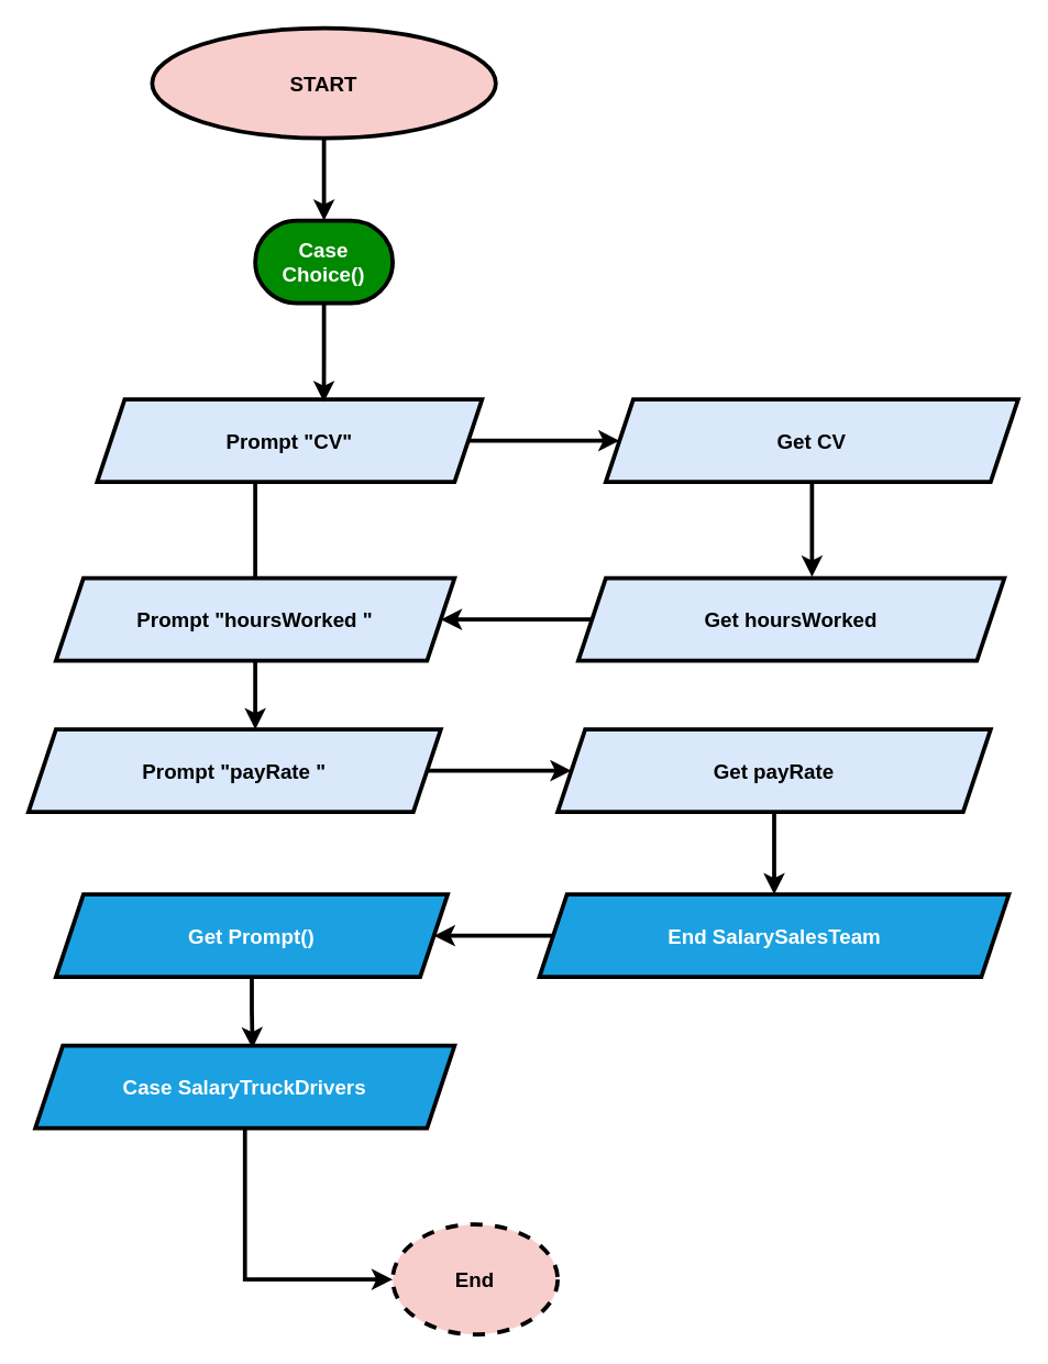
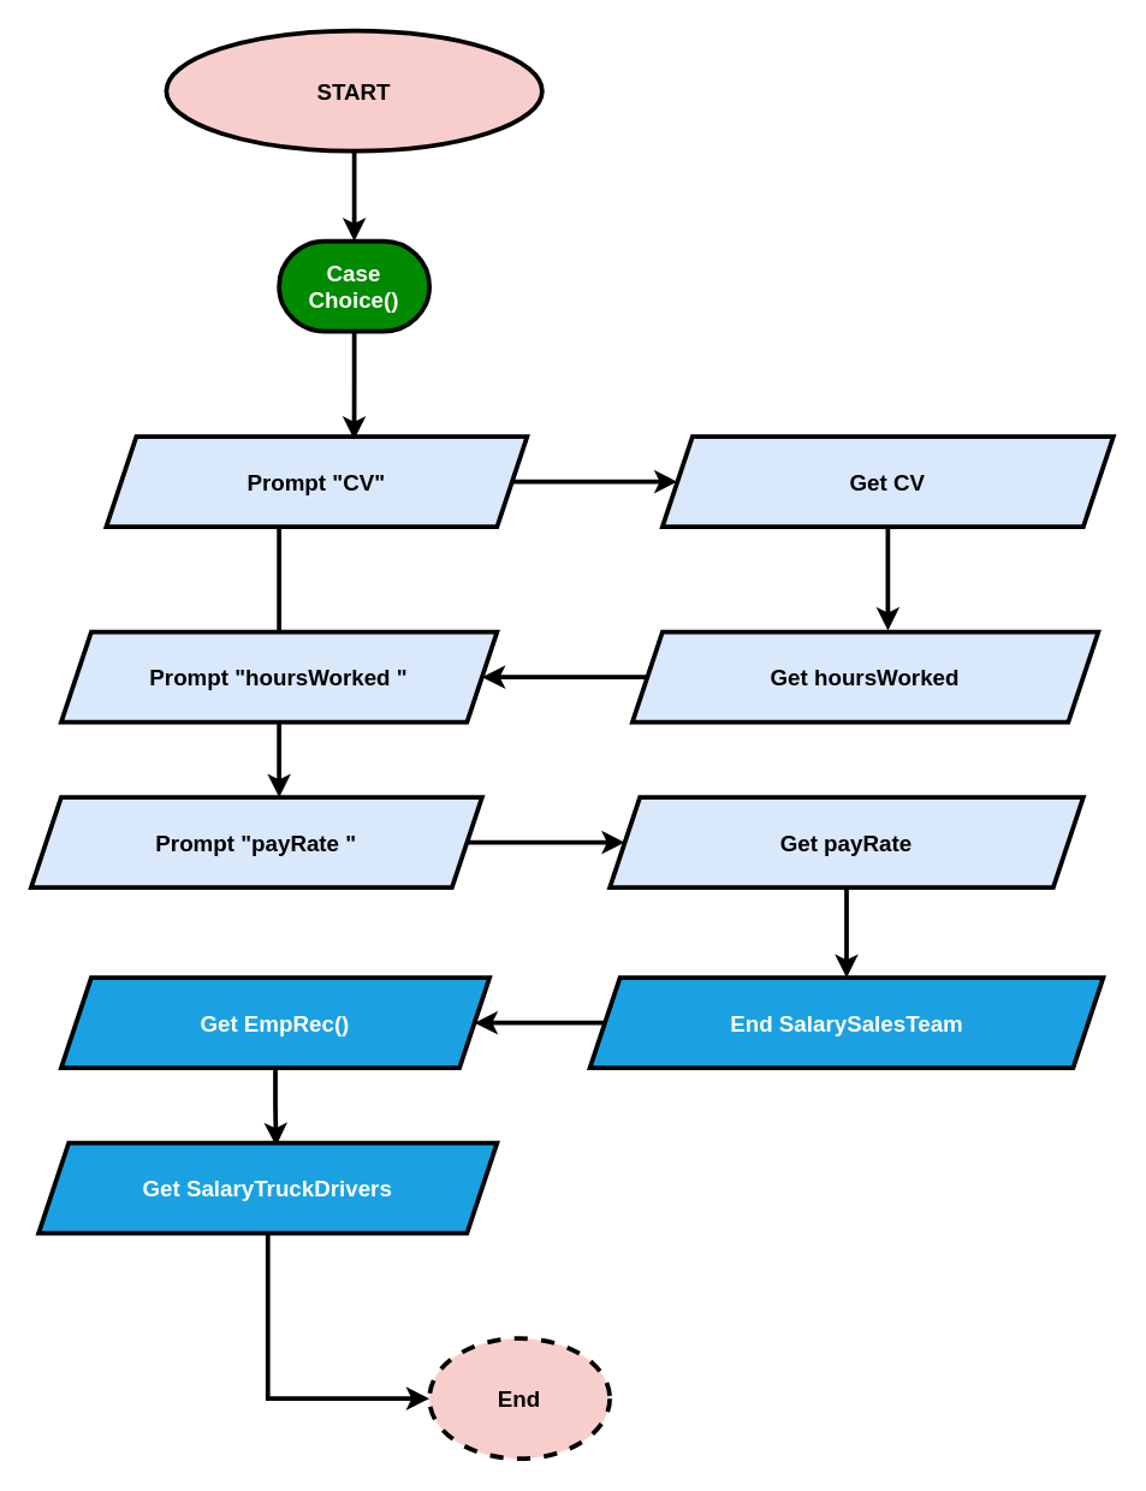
  <mxCell id="0" />
  <mxCell id="1" parent="0" />
  <mxCell id="2" style="edgeStyle=orthogonalEdgeStyle;rounded=0;orthogonalLoop=1;jettySize=auto;html=1;entryX=0.5;entryY=0;entryDx=0;entryDy=0;entryPerimeter=0;strokeWidth=3;fontStyle=1;fontSize=15;" edge="1" parent="1" source="3" target="24"><mxGeometry relative="1" as="geometry" /></mxCell>
  <mxCell id="3" value="START" style="ellipse;whiteSpace=wrap;html=1;fillColor=#f8cecc;strokeWidth=3;fontStyle=1;fontSize=15;" vertex="1" parent="1"><mxGeometry x="110" y="20" width="250" height="80" as="geometry" /></mxCell>
  <mxCell id="4" style="edgeStyle=orthogonalEdgeStyle;rounded=0;orthogonalLoop=1;jettySize=auto;html=1;entryX=0;entryY=0.5;entryDx=0;entryDy=0;strokeWidth=3;fontStyle=1;fontSize=15;" edge="1" parent="1" source="5" target="7"><mxGeometry relative="1" as="geometry" /></mxCell>
  <mxCell id="5" value="Prompt &quot;CV&quot;" style="shape=parallelogram;perimeter=parallelogramPerimeter;whiteSpace=wrap;html=1;fixedSize=1;fillColor=#dae8fc;strokeWidth=3;fontStyle=1;fontSize=15;" vertex="1" parent="1"><mxGeometry x="70" y="290" width="280" height="60" as="geometry" /></mxCell>
  <mxCell id="6" style="edgeStyle=orthogonalEdgeStyle;rounded=0;orthogonalLoop=1;jettySize=auto;html=1;strokeWidth=3;fontStyle=1;fontSize=15;" edge="1" parent="1" source="7"><mxGeometry relative="1" as="geometry"><mxPoint x="590" y="419" as="targetPoint" /><Array as="points"><mxPoint x="590" y="419" /></Array></mxGeometry></mxCell>
  <mxCell id="7" value="Get CV" style="shape=parallelogram;perimeter=parallelogramPerimeter;whiteSpace=wrap;html=1;fixedSize=1;fillColor=#dae8fc;strokeWidth=3;fontStyle=1;fontSize=15;" vertex="1" parent="1"><mxGeometry x="440" y="290" width="300" height="60" as="geometry" /></mxCell>
  <mxCell id="8" style="edgeStyle=orthogonalEdgeStyle;rounded=0;orthogonalLoop=1;jettySize=auto;html=1;entryX=1;entryY=0.5;entryDx=0;entryDy=0;strokeWidth=3;fontStyle=1;fontSize=15;" edge="1" parent="1" source="9" target="11"><mxGeometry relative="1" as="geometry" /></mxCell>
  <mxCell id="9" value="&lt;span style=&quot;font-size: 15px;&quot;&gt;Get hoursWorked&lt;/span&gt;" style="shape=parallelogram;perimeter=parallelogramPerimeter;whiteSpace=wrap;html=1;fixedSize=1;fillColor=#dae8fc;strokeWidth=3;fontStyle=1;fontSize=15;" vertex="1" parent="1"><mxGeometry x="420" y="420" width="310" height="60" as="geometry" /></mxCell>
  <mxCell id="10" style="edgeStyle=orthogonalEdgeStyle;rounded=0;orthogonalLoop=1;jettySize=auto;html=1;strokeWidth=3;fontStyle=1;fontSize=15;" edge="1" parent="1" source="11" target="13"><mxGeometry relative="1" as="geometry"><Array as="points"><mxPoint x="185" y="350" /><mxPoint x="185" y="350" /></Array></mxGeometry></mxCell>
  <mxCell id="11" value="&lt;span style=&quot;font-size: 15px;&quot;&gt;Prompt &quot;hoursWorked &quot;&lt;/span&gt;" style="shape=parallelogram;perimeter=parallelogramPerimeter;whiteSpace=wrap;html=1;fixedSize=1;fillColor=#dae8fc;strokeWidth=3;fontStyle=1;fontSize=15;" vertex="1" parent="1"><mxGeometry x="40" y="420" width="290" height="60" as="geometry" /></mxCell>
  <mxCell id="12" style="edgeStyle=orthogonalEdgeStyle;rounded=0;orthogonalLoop=1;jettySize=auto;html=1;strokeWidth=3;fontStyle=1;fontSize=15;" edge="1" parent="1" source="13" target="17"><mxGeometry relative="1" as="geometry" /></mxCell>
  <mxCell id="13" value="&lt;span style=&quot;font-size: 15px;&quot;&gt;Prompt &quot;payRate &quot;&lt;/span&gt;" style="shape=parallelogram;perimeter=parallelogramPerimeter;whiteSpace=wrap;html=1;fixedSize=1;fillColor=#dae8fc;strokeWidth=3;fontStyle=1;fontSize=15;" vertex="1" parent="1"><mxGeometry x="20" y="530" width="300" height="60" as="geometry" /></mxCell>
  <mxCell id="14" style="edgeStyle=orthogonalEdgeStyle;rounded=0;orthogonalLoop=1;jettySize=auto;html=1;entryX=0.518;entryY=0.033;entryDx=0;entryDy=0;entryPerimeter=0;strokeWidth=3;fontStyle=1;fontSize=15;" edge="1" parent="1" source="15" target="22"><mxGeometry relative="1" as="geometry" /></mxCell>
- <mxCell id="15" value="Get Prompt()" style="shape=parallelogram;perimeter=parallelogramPerimeter;whiteSpace=wrap;html=1;fixedSize=1;fillColor=#1ba1e2;fontColor=#ffffff;strokeWidth=3;fontStyle=1;fontSize=15;" vertex="1" parent="1"><mxGeometry x="40" y="650" width="285" height="60" as="geometry" /></mxCell>
+ <mxCell id="15" value="Get EmpRec()" style="shape=parallelogram;perimeter=parallelogramPerimeter;whiteSpace=wrap;html=1;fixedSize=1;fillColor=#1ba1e2;fontColor=#ffffff;strokeWidth=3;fontStyle=1;fontSize=15;" vertex="1" parent="1"><mxGeometry x="40" y="650" width="285" height="60" as="geometry" /></mxCell>
  <mxCell id="16" style="edgeStyle=orthogonalEdgeStyle;rounded=0;orthogonalLoop=1;jettySize=auto;html=1;entryX=0.5;entryY=0;entryDx=0;entryDy=0;strokeWidth=3;fontStyle=1;fontSize=15;" edge="1" parent="1" source="17" target="19"><mxGeometry relative="1" as="geometry" /></mxCell>
  <mxCell id="17" value="&lt;span style=&quot;font-size: 15px;&quot;&gt;Get payRate&lt;/span&gt;" style="shape=parallelogram;perimeter=parallelogramPerimeter;whiteSpace=wrap;html=1;fixedSize=1;fillColor=#dae8fc;strokeWidth=3;fontStyle=1;fontSize=15;" vertex="1" parent="1"><mxGeometry x="405" y="530" width="315" height="60" as="geometry" /></mxCell>
  <mxCell id="18" style="edgeStyle=orthogonalEdgeStyle;rounded=0;orthogonalLoop=1;jettySize=auto;html=1;strokeWidth=3;fontStyle=1;fontSize=15;" edge="1" parent="1" source="19" target="15"><mxGeometry relative="1" as="geometry" /></mxCell>
  <mxCell id="19" value="End SalarySalesTeam" style="shape=parallelogram;perimeter=parallelogramPerimeter;whiteSpace=wrap;html=1;fixedSize=1;fillColor=#1ba1e2;fontColor=#ffffff;strokeWidth=3;fontStyle=1;fontSize=15;" vertex="1" parent="1"><mxGeometry x="391.75" y="650" width="341.5" height="60" as="geometry" /></mxCell>
  <mxCell id="20" value="End" style="ellipse;whiteSpace=wrap;html=1;fillColor=#f8cecc;strokeWidth=3;fontStyle=1;fontSize=15;dashed=1;" vertex="1" parent="1"><mxGeometry x="285" y="890" width="120" height="80" as="geometry" /></mxCell>
  <mxCell id="21" style="edgeStyle=orthogonalEdgeStyle;rounded=0;orthogonalLoop=1;jettySize=auto;html=1;entryX=0;entryY=0.5;entryDx=0;entryDy=0;strokeWidth=3;fontStyle=1;fontSize=15;" edge="1" parent="1" source="22" target="20"><mxGeometry relative="1" as="geometry" /></mxCell>
- <mxCell id="22" value="Case SalaryTruckDrivers" style="shape=parallelogram;perimeter=parallelogramPerimeter;whiteSpace=wrap;html=1;fixedSize=1;fillColor=#1ba1e2;fontColor=#ffffff;strokeWidth=3;fontStyle=1;fontSize=15;" vertex="1" parent="1"><mxGeometry x="25" y="760" width="305" height="60" as="geometry" /></mxCell>
+ <mxCell id="22" value="Get SalaryTruckDrivers" style="shape=parallelogram;perimeter=parallelogramPerimeter;whiteSpace=wrap;html=1;fixedSize=1;fillColor=#1ba1e2;fontColor=#ffffff;strokeWidth=3;fontStyle=1;fontSize=15;" vertex="1" parent="1"><mxGeometry x="25" y="760" width="305" height="60" as="geometry" /></mxCell>
  <mxCell id="23" style="edgeStyle=orthogonalEdgeStyle;rounded=0;orthogonalLoop=1;jettySize=auto;html=1;entryX=0.589;entryY=0.033;entryDx=0;entryDy=0;entryPerimeter=0;strokeWidth=3;fontStyle=1;fontSize=15;" edge="1" parent="1" source="24" target="5"><mxGeometry relative="1" as="geometry" /></mxCell>
  <mxCell id="24" value="Case Choice()" style="strokeWidth=3;html=1;shape=mxgraph.flowchart.terminator;whiteSpace=wrap;fillColor=#008a00;fontColor=#ffffff;fontStyle=1;fontSize=15;" vertex="1" parent="1"><mxGeometry x="185" y="160" width="100" height="60" as="geometry" /></mxCell>
